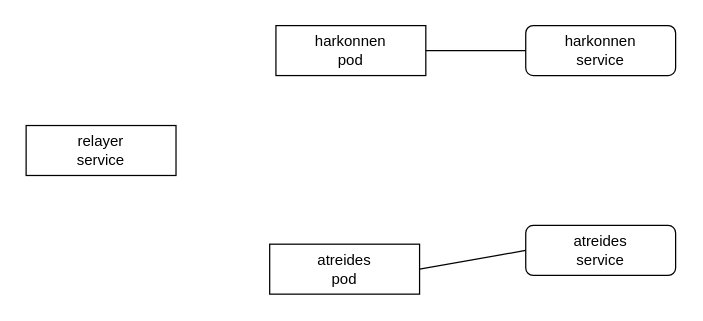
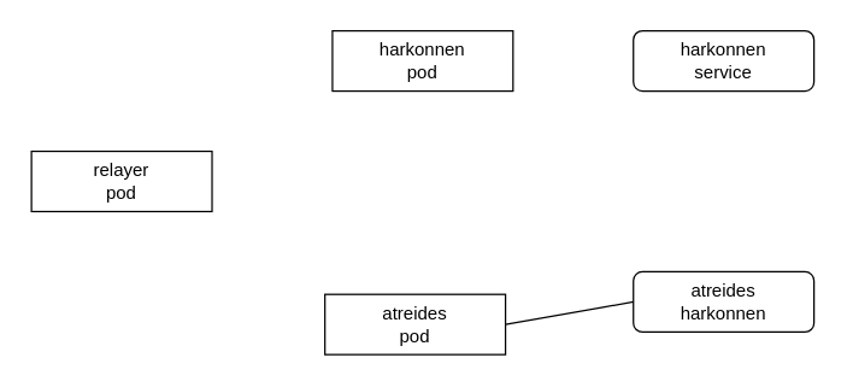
  <mxCell id="0" />
  <mxCell id="1" parent="0" />
  <mxCell id="2" value="harkonnen&lt;br&gt;pod" style="rounded=0;whiteSpace=wrap;html=1;" vertex="1" parent="1"><mxGeometry x="220" y="20" width="120" height="40" as="geometry" /></mxCell>
  <mxCell id="3" value="harkonnen&lt;br&gt;service" style="rounded=1;whiteSpace=wrap;html=1;" vertex="1" parent="1"><mxGeometry x="420" y="20" width="120" height="40" as="geometry" /></mxCell>
- <mxCell id="4" value="" style="endArrow=none;html=1;rounded=0;exitX=1;exitY=0.5;exitDx=0;exitDy=0;entryX=0;entryY=0.5;entryDx=0;entryDy=0;" edge="1" parent="1" source="2" target="3"><mxGeometry width="50" height="50" relative="1" as="geometry"><mxPoint x="320" y="180" as="sourcePoint" /><mxPoint x="370" y="130" as="targetPoint" /></mxGeometry></mxCell>
  <mxCell id="5" value="atreides&lt;br&gt;pod" style="rounded=0;whiteSpace=wrap;html=1;" vertex="1" parent="1"><mxGeometry x="215" y="195" width="120" height="40" as="geometry" /></mxCell>
- <mxCell id="6" value="atreides&lt;br&gt;service" style="rounded=1;whiteSpace=wrap;html=1;" vertex="1" parent="1"><mxGeometry x="420" y="180" width="120" height="40" as="geometry" /></mxCell>
+ <mxCell id="6" value="atreides&lt;br&gt;harkonnen" style="rounded=1;whiteSpace=wrap;html=1;" vertex="1" parent="1"><mxGeometry x="420" y="180" width="120" height="40" as="geometry" /></mxCell>
  <mxCell id="7" value="" style="endArrow=none;html=1;rounded=0;exitX=1;exitY=0.5;exitDx=0;exitDy=0;entryX=0;entryY=0.5;entryDx=0;entryDy=0;" edge="1" parent="1" source="5" target="6"><mxGeometry width="50" height="50" relative="1" as="geometry"><mxPoint x="320" y="340" as="sourcePoint" /><mxPoint x="370" y="290" as="targetPoint" /></mxGeometry></mxCell>
- <mxCell id="8" value="relayer&lt;br&gt;service" style="rounded=0;whiteSpace=wrap;html=1;" vertex="1" parent="1"><mxGeometry x="20" y="100" width="120" height="40" as="geometry" /></mxCell>
+ <mxCell id="8" value="relayer&lt;br&gt;pod" style="rounded=0;whiteSpace=wrap;html=1;" vertex="1" parent="1"><mxGeometry x="20" y="100" width="120" height="40" as="geometry" /></mxCell>
